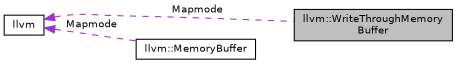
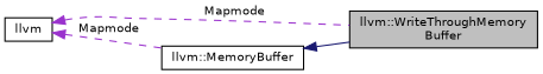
  digraph {
    rankdir=LR
    node [color=black fontname=Helvetica fontsize=10 shape=box]
    edge [color=darkorchid3 dir=back fontname=Helvetica fontsize=10 labelfontname=Helvetica labelfontsize=10 style=dashed]
    n1 [fillcolor=grey75 fontcolor=black height=0.2 label="llvm::WriteThroughMemory\lBuffer" style=filled width=0.4]
    n2 [height=0.2 label="llvm::MemoryBuffer" width=0.4]
    n3 [height=0.2 label=llvm width=0.4]
+   n2 -> n1 [color=midnightblue style=solid]
    n3 -> n1 [label=" Mapmode"]
    n3 -> n2 [label=" Mapmode"]
  }
